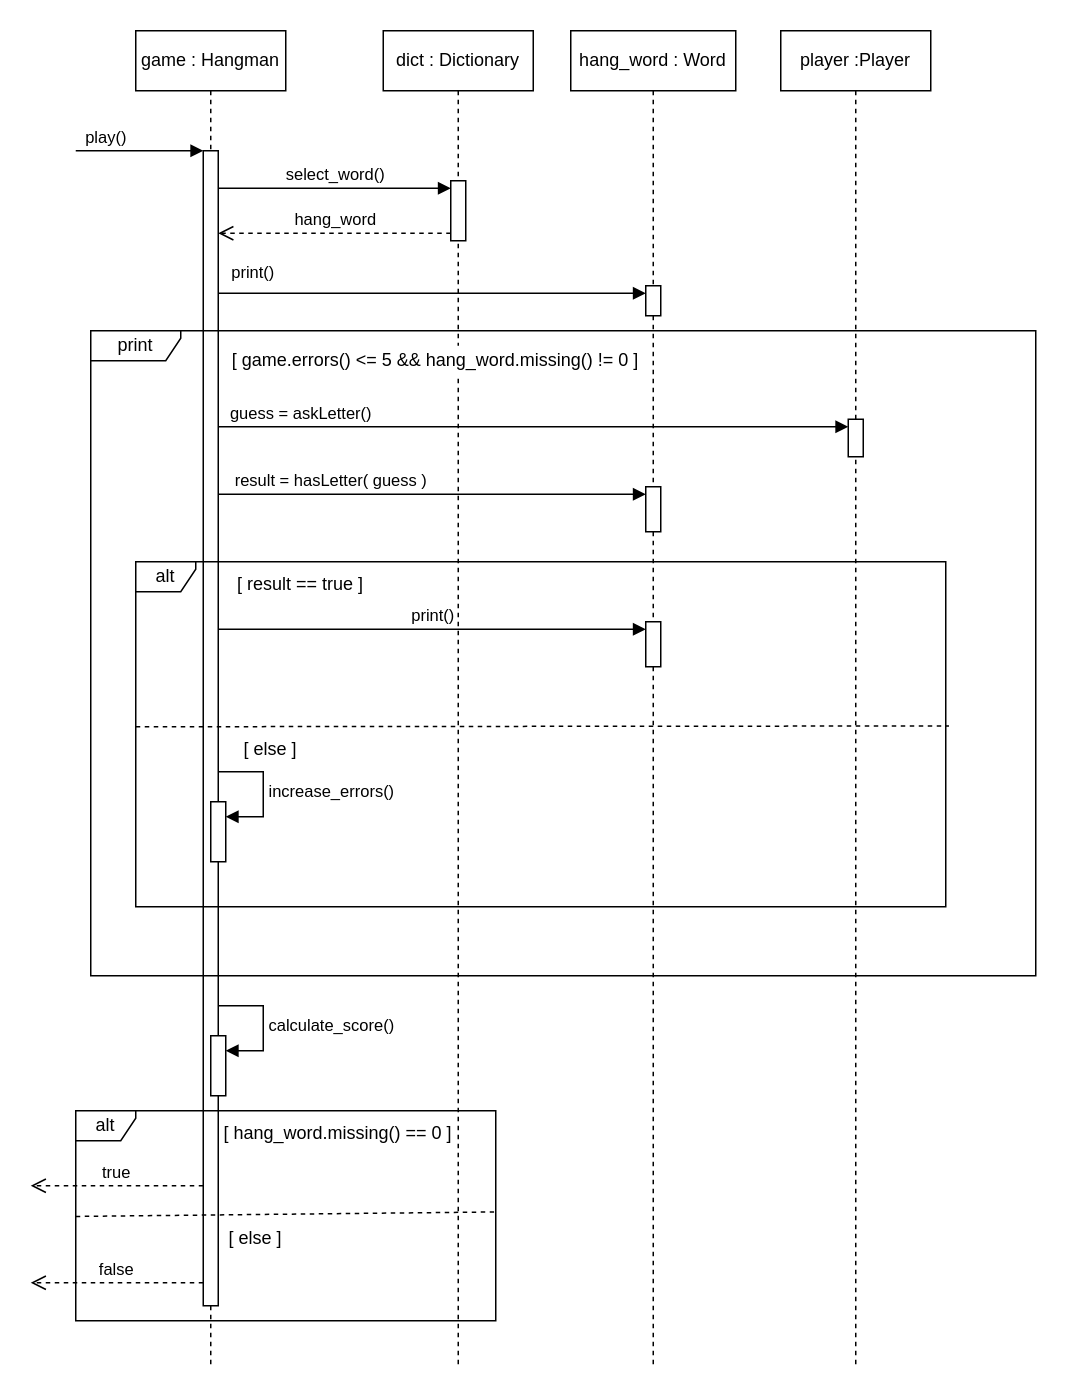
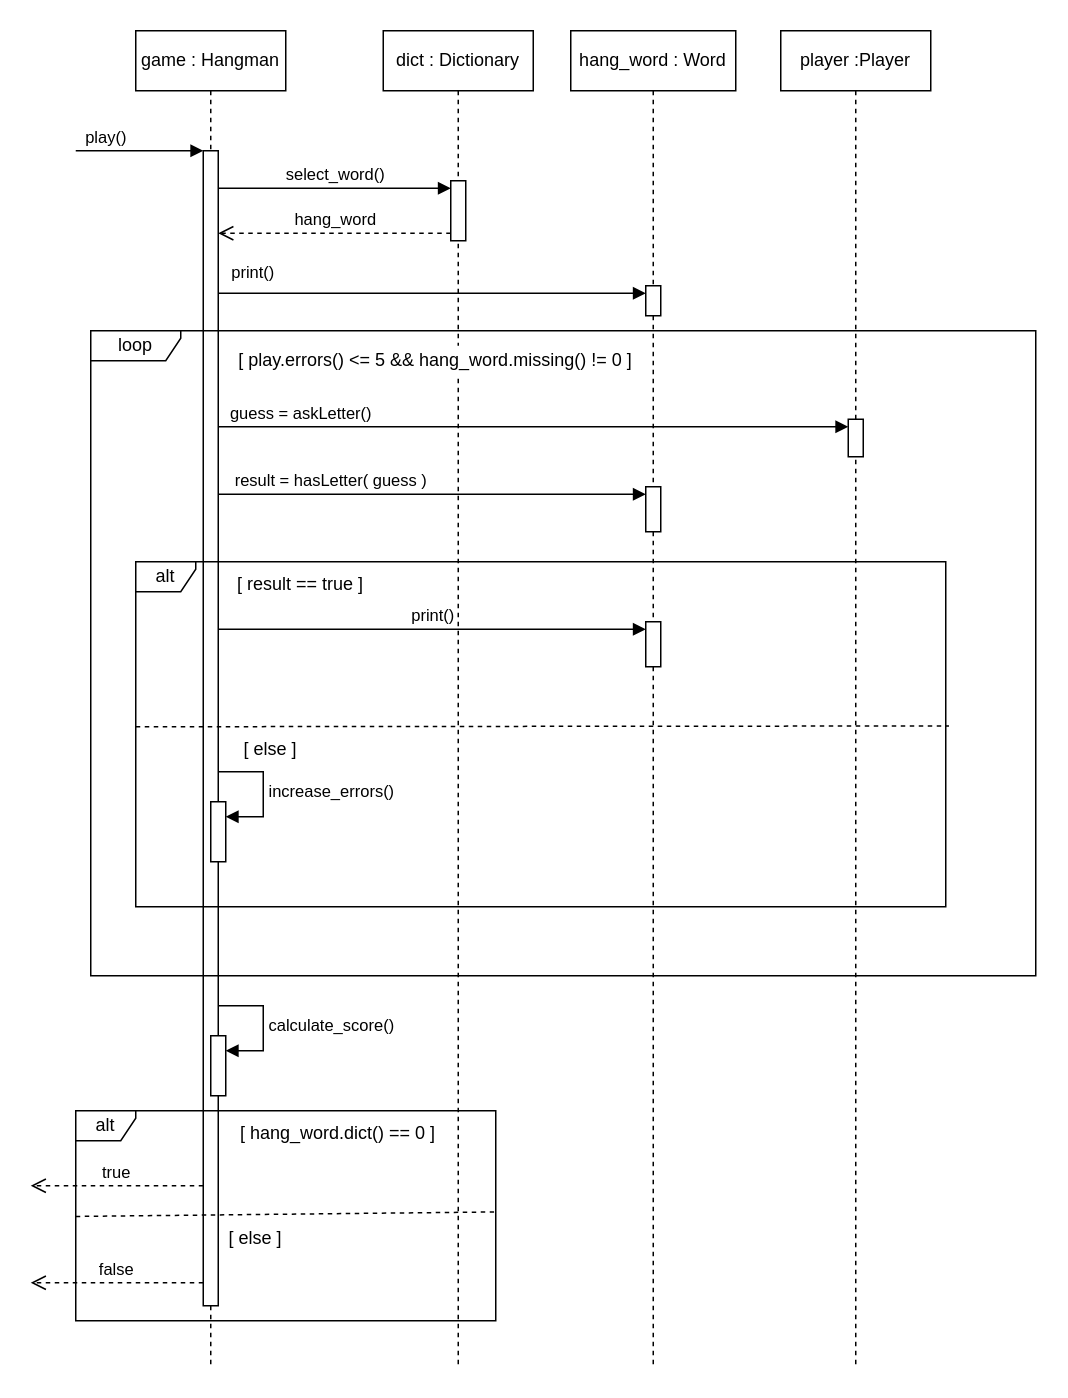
  <mxCell id="0" />
  <mxCell id="1" parent="0" />
  <mxCell id="2" value="game : Hangman" style="shape=umlLifeline;perimeter=lifelinePerimeter;whiteSpace=wrap;html=1;container=1;dropTarget=0;collapsible=0;recursiveResize=0;outlineConnect=0;portConstraint=eastwest;newEdgeStyle={&quot;curved&quot;:0,&quot;rounded&quot;:0};" vertex="1" parent="1"><mxGeometry x="90" y="20" width="100" height="890" as="geometry" /></mxCell>
  <mxCell id="3" value="" style="html=1;points=[[0,0,0,0,5],[0,1,0,0,-5],[1,0,0,0,5],[1,1,0,0,-5]];perimeter=orthogonalPerimeter;outlineConnect=0;targetShapes=umlLifeline;portConstraint=eastwest;newEdgeStyle={&quot;curved&quot;:0,&quot;rounded&quot;:0};" vertex="1" parent="2"><mxGeometry x="45" y="80" width="10" height="770" as="geometry" /></mxCell>
  <mxCell id="4" value="" style="html=1;points=[[0,0,0,0,5],[0,1,0,0,-5],[1,0,0,0,5],[1,1,0,0,-5]];perimeter=orthogonalPerimeter;outlineConnect=0;targetShapes=umlLifeline;portConstraint=eastwest;newEdgeStyle={&quot;curved&quot;:0,&quot;rounded&quot;:0};" vertex="1" parent="2"><mxGeometry x="50" y="670" width="10" height="40" as="geometry" /></mxCell>
  <mxCell id="5" value="calculate_score()" style="html=1;align=left;spacingLeft=2;endArrow=block;rounded=0;edgeStyle=orthogonalEdgeStyle;curved=0;rounded=0;" edge="1" target="4" parent="2"><mxGeometry relative="1" as="geometry"><mxPoint x="55" y="650" as="sourcePoint" /><Array as="points"><mxPoint x="85" y="680" /></Array></mxGeometry></mxCell>
  <mxCell id="6" value="play()" style="html=1;verticalAlign=bottom;endArrow=block;curved=0;rounded=0;" edge="1" parent="1" target="3"><mxGeometry x="-0.529" width="80" relative="1" as="geometry"><mxPoint x="50" y="100" as="sourcePoint" /><mxPoint x="130" y="100" as="targetPoint" /><mxPoint as="offset" /></mxGeometry></mxCell>
  <mxCell id="7" value="dict : Dictionary" style="shape=umlLifeline;perimeter=lifelinePerimeter;whiteSpace=wrap;html=1;container=1;dropTarget=0;collapsible=0;recursiveResize=0;outlineConnect=0;portConstraint=eastwest;newEdgeStyle={&quot;curved&quot;:0,&quot;rounded&quot;:0};" vertex="1" parent="1"><mxGeometry x="255" y="20" width="100" height="890" as="geometry" /></mxCell>
  <mxCell id="8" value="" style="html=1;points=[[0,0,0,0,5],[0,1,0,0,-5],[1,0,0,0,5],[1,1,0,0,-5]];perimeter=orthogonalPerimeter;outlineConnect=0;targetShapes=umlLifeline;portConstraint=eastwest;newEdgeStyle={&quot;curved&quot;:0,&quot;rounded&quot;:0};" vertex="1" parent="7"><mxGeometry x="45" y="100" width="10" height="40" as="geometry" /></mxCell>
  <mxCell id="9" value="select_word()" style="html=1;verticalAlign=bottom;endArrow=block;curved=0;rounded=0;entryX=0;entryY=0;entryDx=0;entryDy=5;" edge="1" target="8" parent="1" source="3"><mxGeometry relative="1" as="geometry"><mxPoint x="230" y="125" as="sourcePoint" /></mxGeometry></mxCell>
  <mxCell id="10" value="hang_word" style="html=1;verticalAlign=bottom;endArrow=open;dashed=1;endSize=8;curved=0;rounded=0;exitX=0;exitY=1;exitDx=0;exitDy=-5;" edge="1" source="8" parent="1" target="3"><mxGeometry x="-0.004" relative="1" as="geometry"><mxPoint x="230" y="195" as="targetPoint" /><mxPoint as="offset" /></mxGeometry></mxCell>
  <mxCell id="11" value="hang_word : Word" style="shape=umlLifeline;perimeter=lifelinePerimeter;whiteSpace=wrap;html=1;container=1;dropTarget=0;collapsible=0;recursiveResize=0;outlineConnect=0;portConstraint=eastwest;newEdgeStyle={&quot;curved&quot;:0,&quot;rounded&quot;:0};" vertex="1" parent="1"><mxGeometry x="380" y="20" width="110" height="890" as="geometry" /></mxCell>
  <mxCell id="12" value="" style="html=1;points=[[0,0,0,0,5],[0,1,0,0,-5],[1,0,0,0,5],[1,1,0,0,-5]];perimeter=orthogonalPerimeter;outlineConnect=0;targetShapes=umlLifeline;portConstraint=eastwest;newEdgeStyle={&quot;curved&quot;:0,&quot;rounded&quot;:0};" vertex="1" parent="11"><mxGeometry x="50" y="170" width="10" height="20" as="geometry" /></mxCell>
  <mxCell id="13" value="" style="html=1;points=[[0,0,0,0,5],[0,1,0,0,-5],[1,0,0,0,5],[1,1,0,0,-5]];perimeter=orthogonalPerimeter;outlineConnect=0;targetShapes=umlLifeline;portConstraint=eastwest;newEdgeStyle={&quot;curved&quot;:0,&quot;rounded&quot;:0};" vertex="1" parent="11"><mxGeometry x="50" y="304" width="10" height="30" as="geometry" /></mxCell>
  <mxCell id="14" value="" style="html=1;points=[[0,0,0,0,5],[0,1,0,0,-5],[1,0,0,0,5],[1,1,0,0,-5]];perimeter=orthogonalPerimeter;outlineConnect=0;targetShapes=umlLifeline;portConstraint=eastwest;newEdgeStyle={&quot;curved&quot;:0,&quot;rounded&quot;:0};" vertex="1" parent="11"><mxGeometry x="50" y="394" width="10" height="30" as="geometry" /></mxCell>
  <mxCell id="15" value="print()" style="html=1;verticalAlign=bottom;endArrow=block;curved=0;rounded=0;entryX=0;entryY=0;entryDx=0;entryDy=5;" edge="1" target="12" parent="1" source="3"><mxGeometry x="-0.841" y="5" relative="1" as="geometry"><mxPoint x="350" y="195" as="sourcePoint" /><mxPoint as="offset" /></mxGeometry></mxCell>
  <mxCell id="16" value="player :Player" style="shape=umlLifeline;perimeter=lifelinePerimeter;whiteSpace=wrap;html=1;container=1;dropTarget=0;collapsible=0;recursiveResize=0;outlineConnect=0;portConstraint=eastwest;newEdgeStyle={&quot;curved&quot;:0,&quot;rounded&quot;:0};" vertex="1" parent="1"><mxGeometry x="520" y="20" width="100" height="890" as="geometry" /></mxCell>
  <mxCell id="17" value="" style="html=1;points=[[0,0,0,0,5],[0,1,0,0,-5],[1,0,0,0,5],[1,1,0,0,-5]];perimeter=orthogonalPerimeter;outlineConnect=0;targetShapes=umlLifeline;portConstraint=eastwest;newEdgeStyle={&quot;curved&quot;:0,&quot;rounded&quot;:0};" vertex="1" parent="16"><mxGeometry x="45" y="259" width="10" height="25" as="geometry" /></mxCell>
  <mxCell id="18" value="guess = askLetter()" style="html=1;verticalAlign=bottom;endArrow=block;curved=0;rounded=0;entryX=0;entryY=0;entryDx=0;entryDy=5;" edge="1" target="17" parent="1"><mxGeometry x="-0.738" relative="1" as="geometry"><mxPoint x="145" y="284" as="sourcePoint" /><mxPoint as="offset" /></mxGeometry></mxCell>
  <mxCell id="19" value="result = hasLetter( guess )" style="html=1;verticalAlign=bottom;endArrow=block;curved=0;rounded=0;entryX=0;entryY=0;entryDx=0;entryDy=5;" edge="1" target="13" parent="1"><mxGeometry x="-0.474" relative="1" as="geometry"><mxPoint x="145" y="329" as="sourcePoint" /><mxPoint as="offset" /></mxGeometry></mxCell>
  <mxCell id="20" value="alt" style="shape=umlFrame;whiteSpace=wrap;html=1;pointerEvents=0;width=40;height=20;" vertex="1" parent="1"><mxGeometry x="90" y="374" width="540" height="230" as="geometry" /></mxCell>
  <mxCell id="21" value="print()" style="html=1;verticalAlign=bottom;endArrow=block;curved=0;rounded=0;entryX=0;entryY=0;entryDx=0;entryDy=5;" edge="1" target="14" parent="1"><mxGeometry relative="1" as="geometry"><mxPoint x="145" y="419" as="sourcePoint" /></mxGeometry></mxCell>
  <mxCell id="22" value="" style="endArrow=none;dashed=1;html=1;rounded=0;entryX=1.004;entryY=0.476;entryDx=0;entryDy=0;entryPerimeter=0;" edge="1" parent="1" target="20"><mxGeometry width="50" height="50" relative="1" as="geometry"><mxPoint x="90" y="484" as="sourcePoint" /><mxPoint x="400" y="474" as="targetPoint" /></mxGeometry></mxCell>
  <mxCell id="23" value="[ else ]" style="text;html=1;align=center;verticalAlign=middle;whiteSpace=wrap;rounded=0;" vertex="1" parent="1"><mxGeometry x="150" y="484" width="60" height="30" as="geometry" /></mxCell>
  <mxCell id="24" value="[ result == true ]" style="text;html=1;align=center;verticalAlign=middle;whiteSpace=wrap;rounded=0;" vertex="1" parent="1"><mxGeometry x="150" y="374" width="100" height="30" as="geometry" /></mxCell>
  <mxCell id="25" value="" style="html=1;points=[[0,0,0,0,5],[0,1,0,0,-5],[1,0,0,0,5],[1,1,0,0,-5]];perimeter=orthogonalPerimeter;outlineConnect=0;targetShapes=umlLifeline;portConstraint=eastwest;newEdgeStyle={&quot;curved&quot;:0,&quot;rounded&quot;:0};" vertex="1" parent="1"><mxGeometry x="140" y="534" width="10" height="40" as="geometry" /></mxCell>
  <mxCell id="26" value="increase_errors()" style="html=1;align=left;spacingLeft=2;endArrow=block;rounded=0;edgeStyle=orthogonalEdgeStyle;curved=0;rounded=0;" edge="1" target="25" parent="1"><mxGeometry relative="1" as="geometry"><mxPoint x="145" y="514" as="sourcePoint" /><Array as="points"><mxPoint x="175" y="544" /></Array></mxGeometry></mxCell>
- <mxCell id="27" value="print" style="shape=umlFrame;whiteSpace=wrap;html=1;pointerEvents=0;width=60;height=20;" vertex="1" parent="1"><mxGeometry x="60" y="220" width="630" height="430" as="geometry" /></mxCell>
- <mxCell id="28" value="[ game.errors() &amp;lt;= 5 &amp;amp;&amp;amp; hang_word.missing() != 0 ]" style="text;html=1;align=center;verticalAlign=middle;whiteSpace=wrap;rounded=0;fillColor=default;" vertex="1" parent="1"><mxGeometry x="150" y="230" width="280" height="20" as="geometry" /></mxCell>
+ <mxCell id="27" value="loop" style="shape=umlFrame;whiteSpace=wrap;html=1;pointerEvents=0;width=60;height=20;" vertex="1" parent="1"><mxGeometry x="60" y="220" width="630" height="430" as="geometry" /></mxCell>
+ <mxCell id="28" value="[ play.errors() &amp;lt;= 5 &amp;amp;&amp;amp; hang_word.missing() != 0 ]" style="text;html=1;align=center;verticalAlign=middle;whiteSpace=wrap;rounded=0;fillColor=default;" vertex="1" parent="1"><mxGeometry x="150" y="230" width="280" height="20" as="geometry" /></mxCell>
  <mxCell id="29" value="alt" style="shape=umlFrame;whiteSpace=wrap;html=1;pointerEvents=0;width=40;height=20;" vertex="1" parent="1"><mxGeometry x="50" y="740" width="280" height="140" as="geometry" /></mxCell>
  <mxCell id="30" value="" style="endArrow=none;dashed=1;html=1;rounded=0;entryX=0.996;entryY=0.482;entryDx=0;entryDy=0;entryPerimeter=0;exitX=-0.002;exitY=0.478;exitDx=0;exitDy=0;exitPerimeter=0;" edge="1" parent="1" target="29"><mxGeometry width="50" height="50" relative="1" as="geometry"><mxPoint x="50" y="810.46" as="sourcePoint" /><mxPoint x="633.48" y="810" as="targetPoint" /></mxGeometry></mxCell>
  <mxCell id="31" value="[ else ]" style="text;html=1;align=center;verticalAlign=middle;whiteSpace=wrap;rounded=0;" vertex="1" parent="1"><mxGeometry x="140" y="810" width="60" height="30" as="geometry" /></mxCell>
- <mxCell id="32" value="[ hang_word.missing() == 0 ]" style="text;html=1;align=center;verticalAlign=middle;whiteSpace=wrap;rounded=0;" vertex="1" parent="1"><mxGeometry x="140" y="740" width="170" height="30" as="geometry" /></mxCell>
+ <mxCell id="32" value="[ hang_word.dict() == 0 ]" style="text;html=1;align=center;verticalAlign=middle;whiteSpace=wrap;rounded=0;" vertex="1" parent="1"><mxGeometry x="140" y="740" width="170" height="30" as="geometry" /></mxCell>
  <mxCell id="33" value="true" style="html=1;verticalAlign=bottom;endArrow=open;dashed=1;endSize=8;curved=0;rounded=0;" edge="1" parent="1"><mxGeometry relative="1" as="geometry"><mxPoint x="20" y="790" as="targetPoint" /><mxPoint x="135" y="790" as="sourcePoint" /></mxGeometry></mxCell>
  <mxCell id="34" value="false" style="html=1;verticalAlign=bottom;endArrow=open;dashed=1;endSize=8;curved=0;rounded=0;" edge="1" parent="1"><mxGeometry relative="1" as="geometry"><mxPoint x="20" y="854.66" as="targetPoint" /><mxPoint x="135" y="854.66" as="sourcePoint" /></mxGeometry></mxCell>
